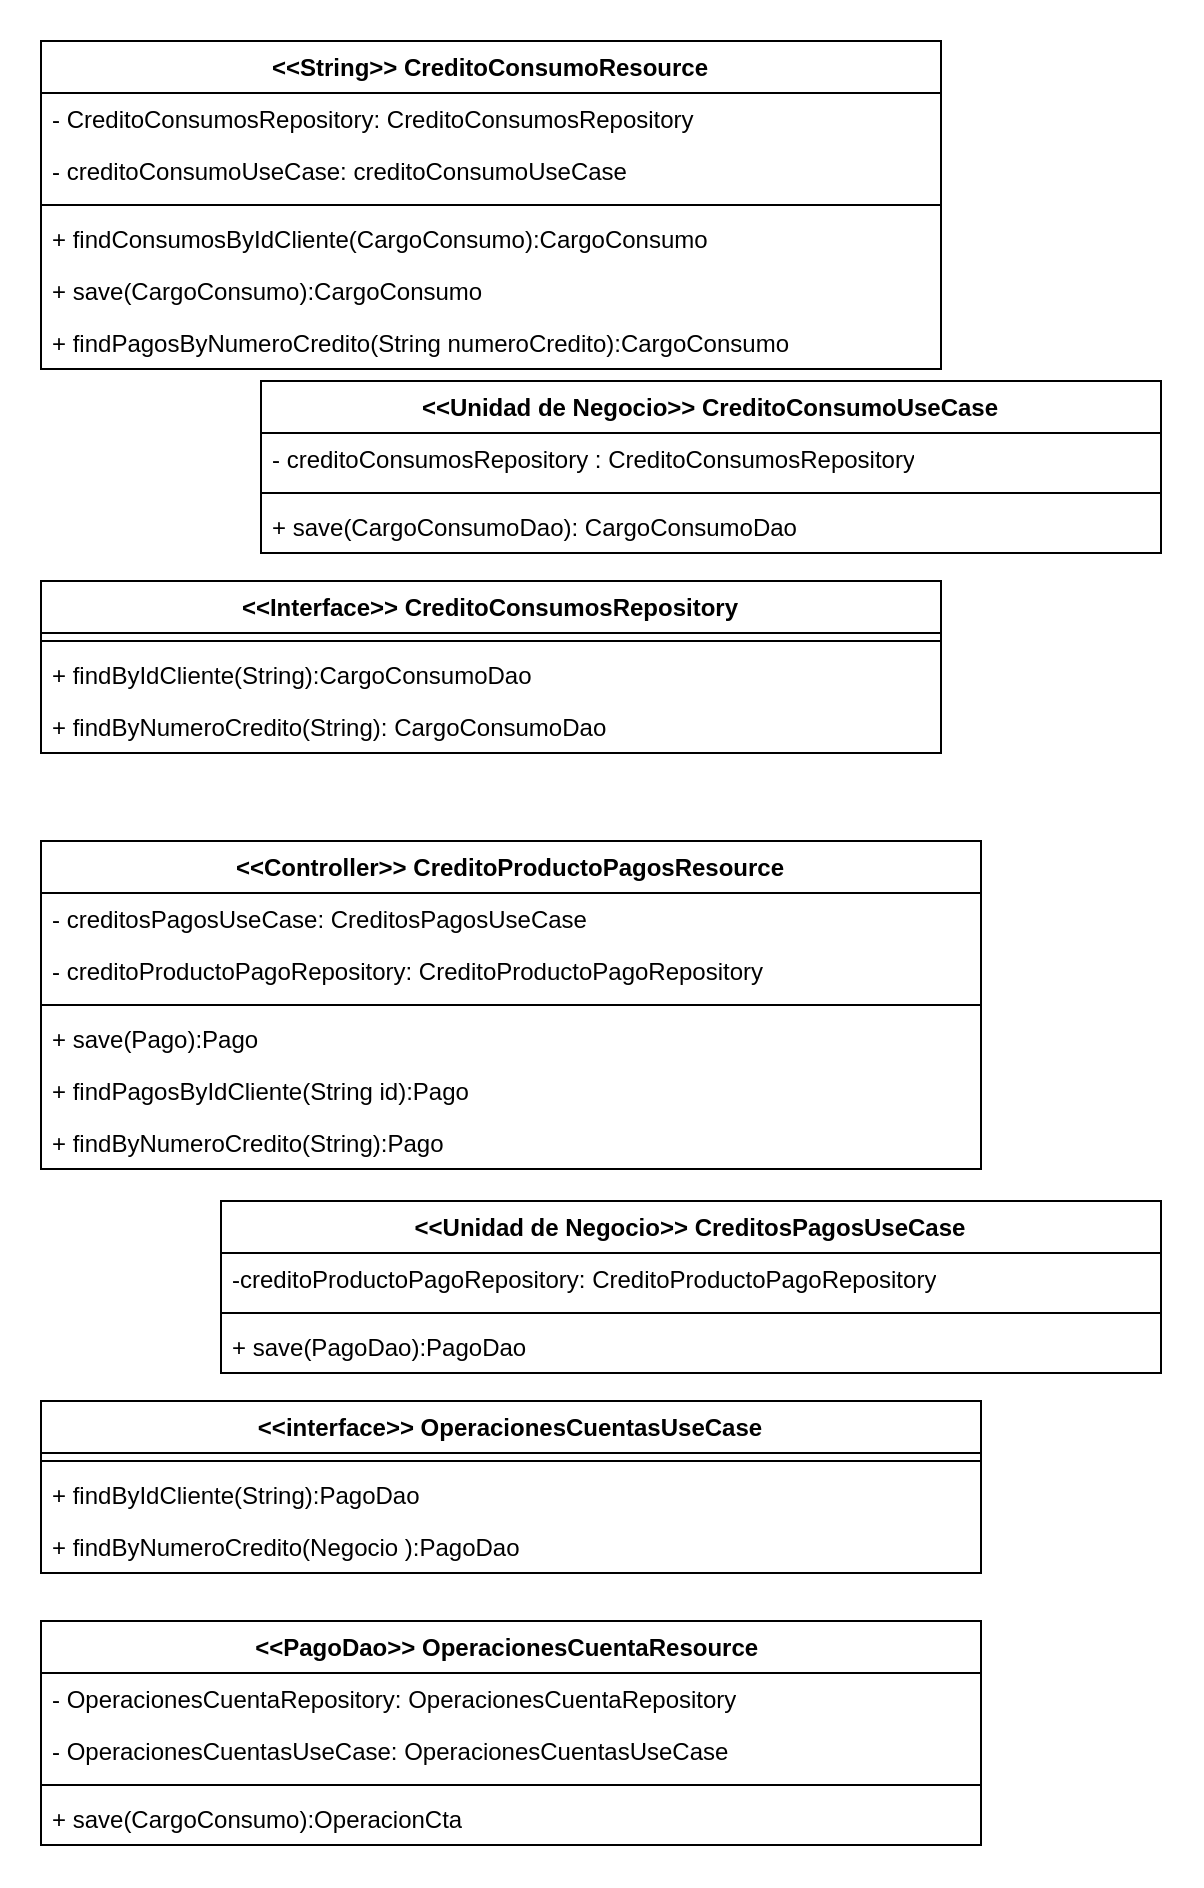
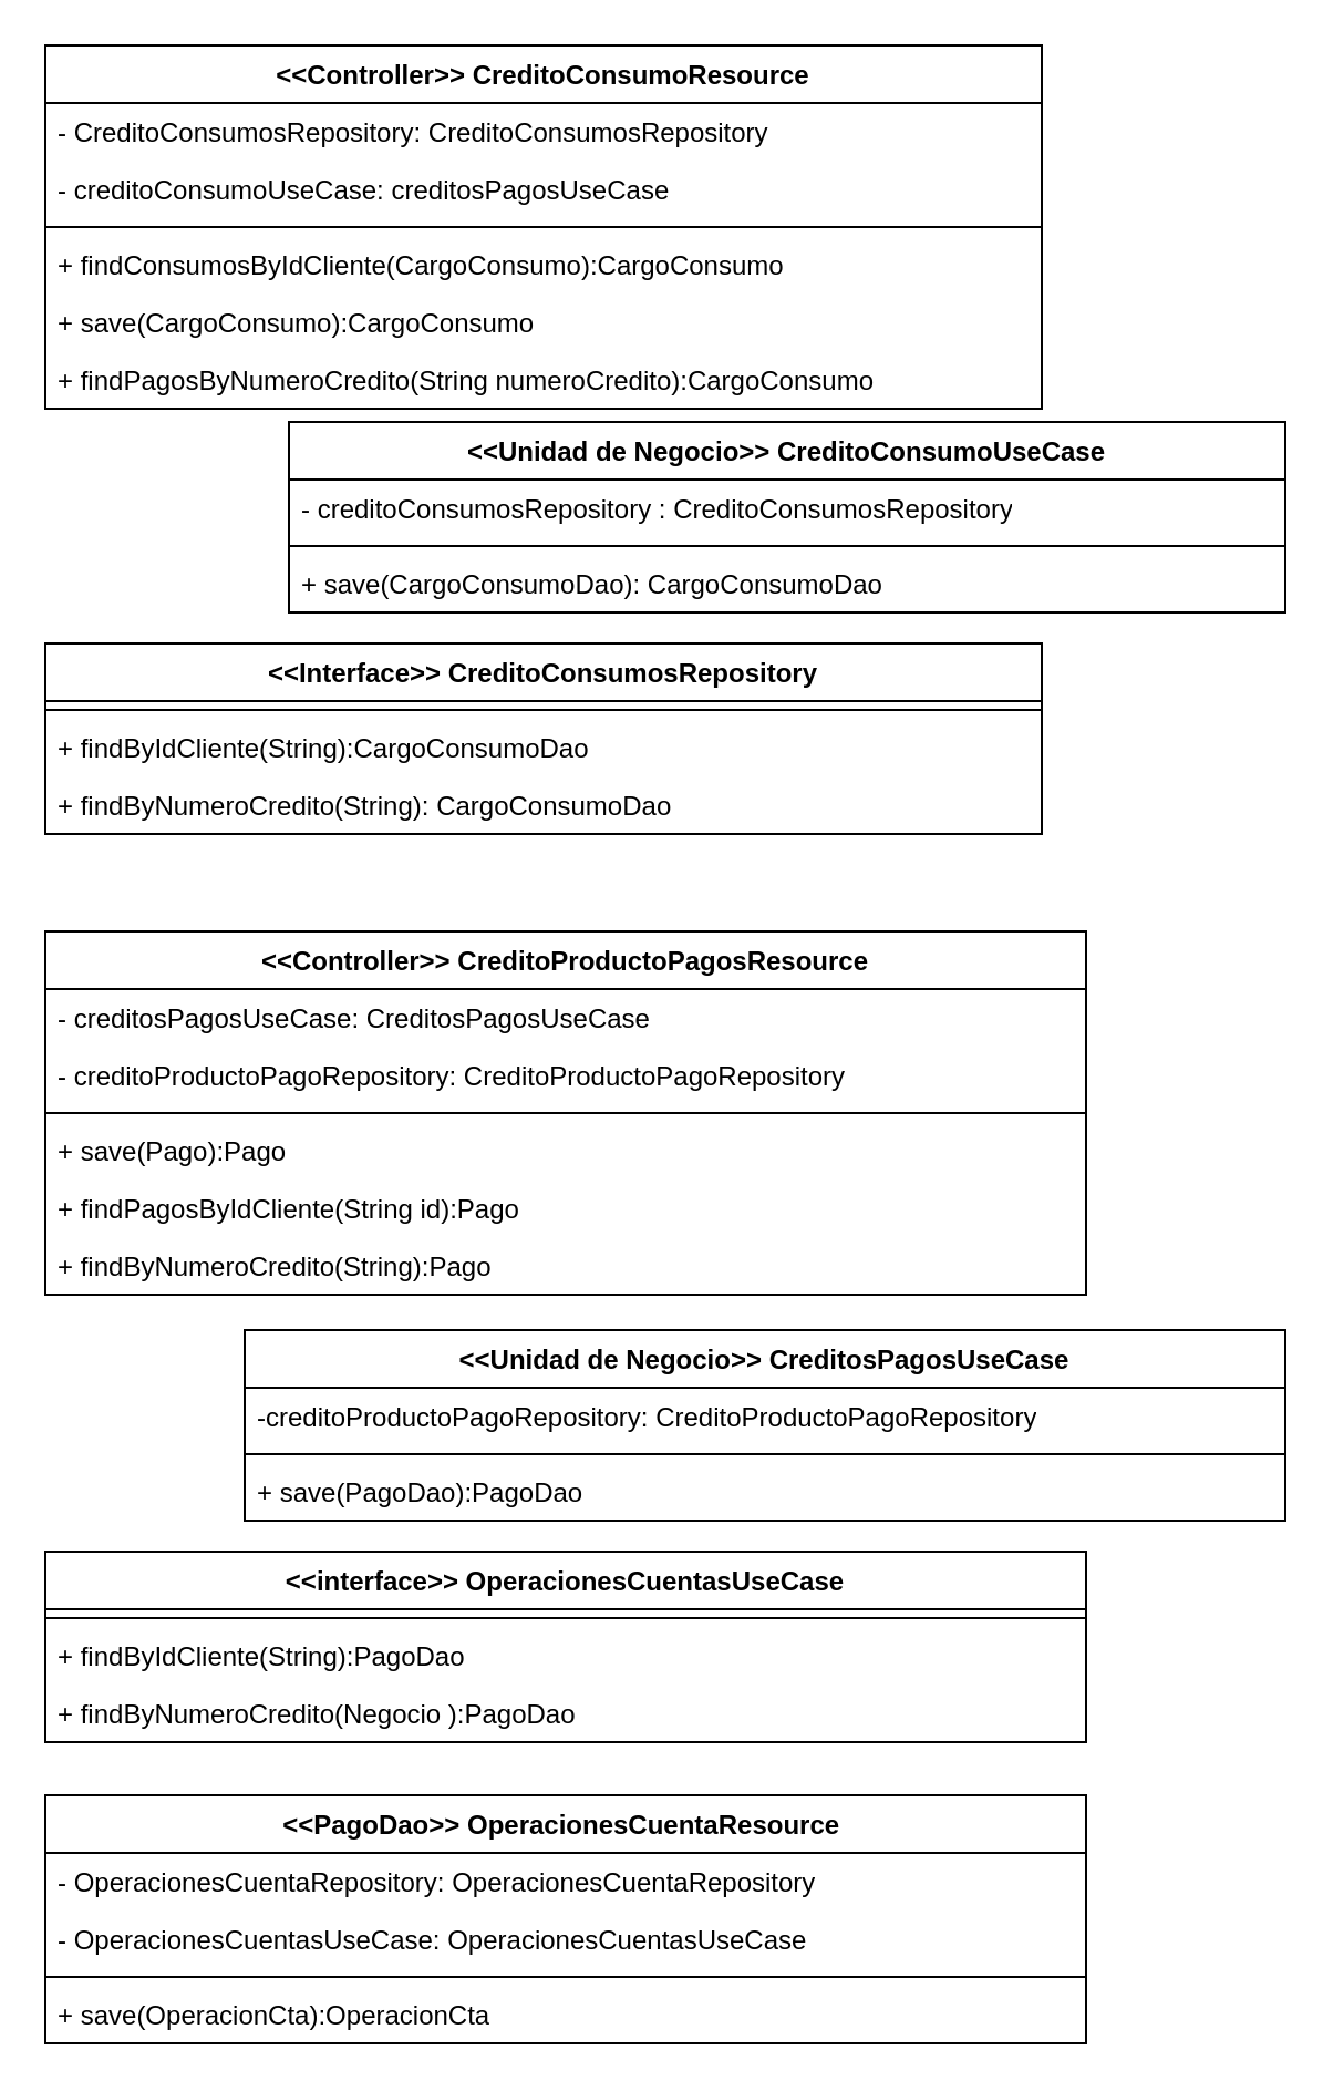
  <mxCell id="0" />
  <mxCell id="1" parent="0" />
- <mxCell id="2" value="&amp;lt;&amp;lt;String&amp;gt;&amp;gt;&amp;nbsp;CreditoConsumoResource" style="swimlane;fontStyle=1;align=center;verticalAlign=top;childLayout=stackLayout;horizontal=1;startSize=26;horizontalStack=0;resizeParent=1;resizeParentMax=0;resizeLast=0;collapsible=1;marginBottom=0;whiteSpace=wrap;html=1;" vertex="1" parent="1"><mxGeometry x="20" y="20" width="450" height="164" as="geometry" /></mxCell>
+ <mxCell id="2" value="&amp;lt;&amp;lt;Controller&amp;gt;&amp;gt;&amp;nbsp;CreditoConsumoResource" style="swimlane;fontStyle=1;align=center;verticalAlign=top;childLayout=stackLayout;horizontal=1;startSize=26;horizontalStack=0;resizeParent=1;resizeParentMax=0;resizeLast=0;collapsible=1;marginBottom=0;whiteSpace=wrap;html=1;" vertex="1" parent="1"><mxGeometry x="20" y="20" width="450" height="164" as="geometry" /></mxCell>
  <mxCell id="3" value="-&amp;nbsp;CreditoConsumosRepository:&amp;nbsp;CreditoConsumosRepository" style="text;strokeColor=none;fillColor=none;align=left;verticalAlign=top;spacingLeft=4;spacingRight=4;overflow=hidden;rotatable=0;points=[[0,0.5],[1,0.5]];portConstraint=eastwest;whiteSpace=wrap;html=1;" vertex="1" parent="2"><mxGeometry y="26" width="450" height="26" as="geometry" /></mxCell>
- <mxCell id="4" value="-&amp;nbsp;creditoConsumoUseCase:&amp;nbsp;creditoConsumoUseCase" style="text;strokeColor=none;fillColor=none;align=left;verticalAlign=top;spacingLeft=4;spacingRight=4;overflow=hidden;rotatable=0;points=[[0,0.5],[1,0.5]];portConstraint=eastwest;whiteSpace=wrap;html=1;" vertex="1" parent="2"><mxGeometry y="52" width="450" height="26" as="geometry" /></mxCell>
+ <mxCell id="4" value="-&amp;nbsp;creditoConsumoUseCase:&amp;nbsp;creditosPagosUseCase" style="text;strokeColor=none;fillColor=none;align=left;verticalAlign=top;spacingLeft=4;spacingRight=4;overflow=hidden;rotatable=0;points=[[0,0.5],[1,0.5]];portConstraint=eastwest;whiteSpace=wrap;html=1;" vertex="1" parent="2"><mxGeometry y="52" width="450" height="26" as="geometry" /></mxCell>
  <mxCell id="5" value="" style="line;strokeWidth=1;fillColor=none;align=left;verticalAlign=middle;spacingTop=-1;spacingLeft=3;spacingRight=3;rotatable=0;labelPosition=right;points=[];portConstraint=eastwest;strokeColor=inherit;" vertex="1" parent="2"><mxGeometry y="78" width="450" height="8" as="geometry" /></mxCell>
  <mxCell id="6" value="+&amp;nbsp;findConsumosByIdCliente(CargoConsumo):CargoConsumo" style="text;strokeColor=none;fillColor=none;align=left;verticalAlign=top;spacingLeft=4;spacingRight=4;overflow=hidden;rotatable=0;points=[[0,0.5],[1,0.5]];portConstraint=eastwest;whiteSpace=wrap;html=1;" vertex="1" parent="2"><mxGeometry y="86" width="450" height="26" as="geometry" /></mxCell>
  <mxCell id="7" value="+&amp;nbsp;save(CargoConsumo):CargoConsumo" style="text;strokeColor=none;fillColor=none;align=left;verticalAlign=top;spacingLeft=4;spacingRight=4;overflow=hidden;rotatable=0;points=[[0,0.5],[1,0.5]];portConstraint=eastwest;whiteSpace=wrap;html=1;" vertex="1" parent="2"><mxGeometry y="112" width="450" height="26" as="geometry" /></mxCell>
  <mxCell id="8" value="+&amp;nbsp;findPagosByNumeroCredito(String numeroCredito):CargoConsumo" style="text;strokeColor=none;fillColor=none;align=left;verticalAlign=top;spacingLeft=4;spacingRight=4;overflow=hidden;rotatable=0;points=[[0,0.5],[1,0.5]];portConstraint=eastwest;whiteSpace=wrap;html=1;" vertex="1" parent="2"><mxGeometry y="138" width="450" height="26" as="geometry" /></mxCell>
  <mxCell id="9" value="&amp;lt;&amp;lt;Unidad de Negocio&amp;gt;&amp;gt;&amp;nbsp;CreditoConsumoUseCase" style="swimlane;fontStyle=1;align=center;verticalAlign=top;childLayout=stackLayout;horizontal=1;startSize=26;horizontalStack=0;resizeParent=1;resizeParentMax=0;resizeLast=0;collapsible=1;marginBottom=0;whiteSpace=wrap;html=1;" vertex="1" parent="1"><mxGeometry x="130" y="190" width="450" height="86" as="geometry" /></mxCell>
  <mxCell id="10" value="- creditoConsumosRepository :&amp;nbsp;CreditoConsumosRepository" style="text;strokeColor=none;fillColor=none;align=left;verticalAlign=top;spacingLeft=4;spacingRight=4;overflow=hidden;rotatable=0;points=[[0,0.5],[1,0.5]];portConstraint=eastwest;whiteSpace=wrap;html=1;" vertex="1" parent="9"><mxGeometry y="26" width="450" height="26" as="geometry" /></mxCell>
  <mxCell id="11" value="" style="line;strokeWidth=1;fillColor=none;align=left;verticalAlign=middle;spacingTop=-1;spacingLeft=3;spacingRight=3;rotatable=0;labelPosition=right;points=[];portConstraint=eastwest;strokeColor=inherit;" vertex="1" parent="9"><mxGeometry y="52" width="450" height="8" as="geometry" /></mxCell>
  <mxCell id="12" value="+&amp;nbsp;save(CargoConsumoDao&lt;span style=&quot;background-color: initial;&quot;&gt;):&amp;nbsp;&lt;/span&gt;CargoConsumoDao" style="text;strokeColor=none;fillColor=none;align=left;verticalAlign=top;spacingLeft=4;spacingRight=4;overflow=hidden;rotatable=0;points=[[0,0.5],[1,0.5]];portConstraint=eastwest;whiteSpace=wrap;html=1;" vertex="1" parent="9"><mxGeometry y="60" width="450" height="26" as="geometry" /></mxCell>
  <mxCell id="13" value="&amp;lt;&amp;lt;Controller&amp;gt;&amp;gt;&amp;nbsp;CreditoProductoPagosResource" style="swimlane;fontStyle=1;align=center;verticalAlign=top;childLayout=stackLayout;horizontal=1;startSize=26;horizontalStack=0;resizeParent=1;resizeParentMax=0;resizeLast=0;collapsible=1;marginBottom=0;whiteSpace=wrap;html=1;" vertex="1" parent="1"><mxGeometry x="20" y="420" width="470" height="164" as="geometry" /></mxCell>
  <mxCell id="14" value="- creditosPagosUseCase:&amp;nbsp;CreditosPagosUseCase" style="text;strokeColor=none;fillColor=none;align=left;verticalAlign=top;spacingLeft=4;spacingRight=4;overflow=hidden;rotatable=0;points=[[0,0.5],[1,0.5]];portConstraint=eastwest;whiteSpace=wrap;html=1;" vertex="1" parent="13"><mxGeometry y="26" width="470" height="26" as="geometry" /></mxCell>
  <mxCell id="15" value="- creditoProductoPagoRepository:&amp;nbsp;CreditoProductoPagoRepository" style="text;strokeColor=none;fillColor=none;align=left;verticalAlign=top;spacingLeft=4;spacingRight=4;overflow=hidden;rotatable=0;points=[[0,0.5],[1,0.5]];portConstraint=eastwest;whiteSpace=wrap;html=1;" vertex="1" parent="13"><mxGeometry y="52" width="470" height="26" as="geometry" /></mxCell>
  <mxCell id="16" value="" style="line;strokeWidth=1;fillColor=none;align=left;verticalAlign=middle;spacingTop=-1;spacingLeft=3;spacingRight=3;rotatable=0;labelPosition=right;points=[];portConstraint=eastwest;strokeColor=inherit;" vertex="1" parent="13"><mxGeometry y="78" width="470" height="8" as="geometry" /></mxCell>
  <mxCell id="17" value="+&amp;nbsp;save(Pago):Pago" style="text;strokeColor=none;fillColor=none;align=left;verticalAlign=top;spacingLeft=4;spacingRight=4;overflow=hidden;rotatable=0;points=[[0,0.5],[1,0.5]];portConstraint=eastwest;whiteSpace=wrap;html=1;" vertex="1" parent="13"><mxGeometry y="86" width="470" height="26" as="geometry" /></mxCell>
  <mxCell id="18" value="+&amp;nbsp;findPagosByIdCliente(String id):Pago" style="text;strokeColor=none;fillColor=none;align=left;verticalAlign=top;spacingLeft=4;spacingRight=4;overflow=hidden;rotatable=0;points=[[0,0.5],[1,0.5]];portConstraint=eastwest;whiteSpace=wrap;html=1;" vertex="1" parent="13"><mxGeometry y="112" width="470" height="26" as="geometry" /></mxCell>
  <mxCell id="19" value="+&amp;nbsp;findByNumeroCredito(String):Pago" style="text;strokeColor=none;fillColor=none;align=left;verticalAlign=top;spacingLeft=4;spacingRight=4;overflow=hidden;rotatable=0;points=[[0,0.5],[1,0.5]];portConstraint=eastwest;whiteSpace=wrap;html=1;" vertex="1" parent="13"><mxGeometry y="138" width="470" height="26" as="geometry" /></mxCell>
  <mxCell id="20" value="&amp;lt;&amp;lt;Unidad de Negocio&amp;gt;&amp;gt;&amp;nbsp;CreditosPagosUseCase" style="swimlane;fontStyle=1;align=center;verticalAlign=top;childLayout=stackLayout;horizontal=1;startSize=26;horizontalStack=0;resizeParent=1;resizeParentMax=0;resizeLast=0;collapsible=1;marginBottom=0;whiteSpace=wrap;html=1;" vertex="1" parent="1"><mxGeometry x="110" y="600" width="470" height="86" as="geometry" /></mxCell>
  <mxCell id="21" value="-creditoProductoPagoRepository:&amp;nbsp;CreditoProductoPagoRepository" style="text;strokeColor=none;fillColor=none;align=left;verticalAlign=top;spacingLeft=4;spacingRight=4;overflow=hidden;rotatable=0;points=[[0,0.5],[1,0.5]];portConstraint=eastwest;whiteSpace=wrap;html=1;" vertex="1" parent="20"><mxGeometry y="26" width="470" height="26" as="geometry" /></mxCell>
  <mxCell id="22" value="" style="line;strokeWidth=1;fillColor=none;align=left;verticalAlign=middle;spacingTop=-1;spacingLeft=3;spacingRight=3;rotatable=0;labelPosition=right;points=[];portConstraint=eastwest;strokeColor=inherit;" vertex="1" parent="20"><mxGeometry y="52" width="470" height="8" as="geometry" /></mxCell>
  <mxCell id="23" value="+&amp;nbsp;save(PagoDao):PagoDao" style="text;strokeColor=none;fillColor=none;align=left;verticalAlign=top;spacingLeft=4;spacingRight=4;overflow=hidden;rotatable=0;points=[[0,0.5],[1,0.5]];portConstraint=eastwest;whiteSpace=wrap;html=1;" vertex="1" parent="20"><mxGeometry y="60" width="470" height="26" as="geometry" /></mxCell>
  <mxCell id="24" value="&amp;lt;&amp;lt;PagoDao&amp;gt;&amp;gt;&amp;nbsp;OperacionesCuentaResource&lt;span style=&quot;background-color: initial;&quot;&gt;&amp;nbsp;&lt;/span&gt;" style="swimlane;fontStyle=1;align=center;verticalAlign=top;childLayout=stackLayout;horizontal=1;startSize=26;horizontalStack=0;resizeParent=1;resizeParentMax=0;resizeLast=0;collapsible=1;marginBottom=0;whiteSpace=wrap;html=1;" vertex="1" parent="1"><mxGeometry x="20" y="810" width="470" height="112" as="geometry" /></mxCell>
  <mxCell id="25" value="-&amp;nbsp;OperacionesCuentaRepository:&amp;nbsp;OperacionesCuentaRepository" style="text;strokeColor=none;fillColor=none;align=left;verticalAlign=top;spacingLeft=4;spacingRight=4;overflow=hidden;rotatable=0;points=[[0,0.5],[1,0.5]];portConstraint=eastwest;whiteSpace=wrap;html=1;" vertex="1" parent="24"><mxGeometry y="26" width="470" height="26" as="geometry" /></mxCell>
  <mxCell id="26" value="-&amp;nbsp;OperacionesCuentasUseCase:&amp;nbsp;OperacionesCuentasUseCase" style="text;strokeColor=none;fillColor=none;align=left;verticalAlign=top;spacingLeft=4;spacingRight=4;overflow=hidden;rotatable=0;points=[[0,0.5],[1,0.5]];portConstraint=eastwest;whiteSpace=wrap;html=1;" vertex="1" parent="24"><mxGeometry y="52" width="470" height="26" as="geometry" /></mxCell>
  <mxCell id="27" value="" style="line;strokeWidth=1;fillColor=none;align=left;verticalAlign=middle;spacingTop=-1;spacingLeft=3;spacingRight=3;rotatable=0;labelPosition=right;points=[];portConstraint=eastwest;strokeColor=inherit;" vertex="1" parent="24"><mxGeometry y="78" width="470" height="8" as="geometry" /></mxCell>
- <mxCell id="28" value="+&amp;nbsp;save(CargoConsumo):OperacionCta" style="text;strokeColor=none;fillColor=none;align=left;verticalAlign=top;spacingLeft=4;spacingRight=4;overflow=hidden;rotatable=0;points=[[0,0.5],[1,0.5]];portConstraint=eastwest;whiteSpace=wrap;html=1;" vertex="1" parent="24"><mxGeometry y="86" width="470" height="26" as="geometry" /></mxCell>
+ <mxCell id="28" value="+&amp;nbsp;save(OperacionCta):OperacionCta" style="text;strokeColor=none;fillColor=none;align=left;verticalAlign=top;spacingLeft=4;spacingRight=4;overflow=hidden;rotatable=0;points=[[0,0.5],[1,0.5]];portConstraint=eastwest;whiteSpace=wrap;html=1;" vertex="1" parent="24"><mxGeometry y="86" width="470" height="26" as="geometry" /></mxCell>
  <mxCell id="29" value="&amp;lt;&amp;lt;Interface&amp;gt;&amp;gt;&amp;nbsp;CreditoConsumosRepository" style="swimlane;fontStyle=1;align=center;verticalAlign=top;childLayout=stackLayout;horizontal=1;startSize=26;horizontalStack=0;resizeParent=1;resizeParentMax=0;resizeLast=0;collapsible=1;marginBottom=0;whiteSpace=wrap;html=1;" vertex="1" parent="1"><mxGeometry x="20" y="290" width="450" height="86" as="geometry" /></mxCell>
  <mxCell id="30" value="" style="line;strokeWidth=1;fillColor=none;align=left;verticalAlign=middle;spacingTop=-1;spacingLeft=3;spacingRight=3;rotatable=0;labelPosition=right;points=[];portConstraint=eastwest;strokeColor=inherit;" vertex="1" parent="29"><mxGeometry y="26" width="450" height="8" as="geometry" /></mxCell>
  <mxCell id="31" value="+&amp;nbsp;findByIdCliente(String):CargoConsumoDao" style="text;strokeColor=none;fillColor=none;align=left;verticalAlign=top;spacingLeft=4;spacingRight=4;overflow=hidden;rotatable=0;points=[[0,0.5],[1,0.5]];portConstraint=eastwest;whiteSpace=wrap;html=1;" vertex="1" parent="29"><mxGeometry y="34" width="450" height="26" as="geometry" /></mxCell>
  <mxCell id="32" value="+&amp;nbsp;findByNumeroCredito(String): CargoConsumoDao" style="text;strokeColor=none;fillColor=none;align=left;verticalAlign=top;spacingLeft=4;spacingRight=4;overflow=hidden;rotatable=0;points=[[0,0.5],[1,0.5]];portConstraint=eastwest;whiteSpace=wrap;html=1;" vertex="1" parent="29"><mxGeometry y="60" width="450" height="26" as="geometry" /></mxCell>
  <mxCell id="33" value="&amp;lt;&amp;lt;interface&amp;gt;&amp;gt;&amp;nbsp;OperacionesCuentasUseCase" style="swimlane;fontStyle=1;align=center;verticalAlign=top;childLayout=stackLayout;horizontal=1;startSize=26;horizontalStack=0;resizeParent=1;resizeParentMax=0;resizeLast=0;collapsible=1;marginBottom=0;whiteSpace=wrap;html=1;" vertex="1" parent="1"><mxGeometry x="20" y="700" width="470" height="86" as="geometry" /></mxCell>
  <mxCell id="34" value="" style="line;strokeWidth=1;fillColor=none;align=left;verticalAlign=middle;spacingTop=-1;spacingLeft=3;spacingRight=3;rotatable=0;labelPosition=right;points=[];portConstraint=eastwest;strokeColor=inherit;" vertex="1" parent="33"><mxGeometry y="26" width="470" height="8" as="geometry" /></mxCell>
  <mxCell id="35" value="+&amp;nbsp;findByIdCliente(String):PagoDao" style="text;strokeColor=none;fillColor=none;align=left;verticalAlign=top;spacingLeft=4;spacingRight=4;overflow=hidden;rotatable=0;points=[[0,0.5],[1,0.5]];portConstraint=eastwest;whiteSpace=wrap;html=1;" vertex="1" parent="33"><mxGeometry y="34" width="470" height="26" as="geometry" /></mxCell>
  <mxCell id="36" value="+&amp;nbsp;findByNumeroCredito(Negocio ):PagoDao" style="text;strokeColor=none;fillColor=none;align=left;verticalAlign=top;spacingLeft=4;spacingRight=4;overflow=hidden;rotatable=0;points=[[0,0.5],[1,0.5]];portConstraint=eastwest;whiteSpace=wrap;html=1;" vertex="1" parent="33"><mxGeometry y="60" width="470" height="26" as="geometry" /></mxCell>
